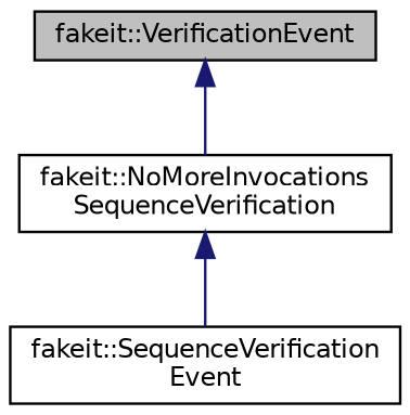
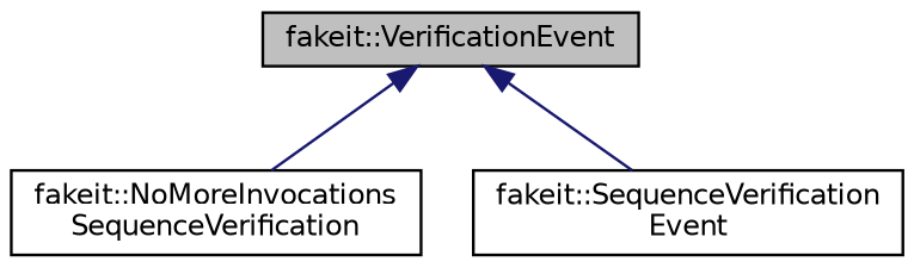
  digraph {
    node [color=black fillcolor=white fontname=Helvetica fontsize=10 shape=record style=filled]
    edge [color=midnightblue dir=back fontname=Helvetica fontsize=10 labelfontname=Helvetica labelfontsize=10 style=solid]
    n1 [fillcolor=grey75 fontcolor=black height=0.2 label="fakeit::VerificationEvent" width=0.4]
    n2 [height=0.2 label="fakeit::NoMoreInvocations\lSequenceVerification" width=0.4]
    n3 [height=0.2 label="fakeit::SequenceVerification\lEvent" width=0.4]
    n1 -> n2
-   n2 -> n3
+   n1 -> n3
  }
